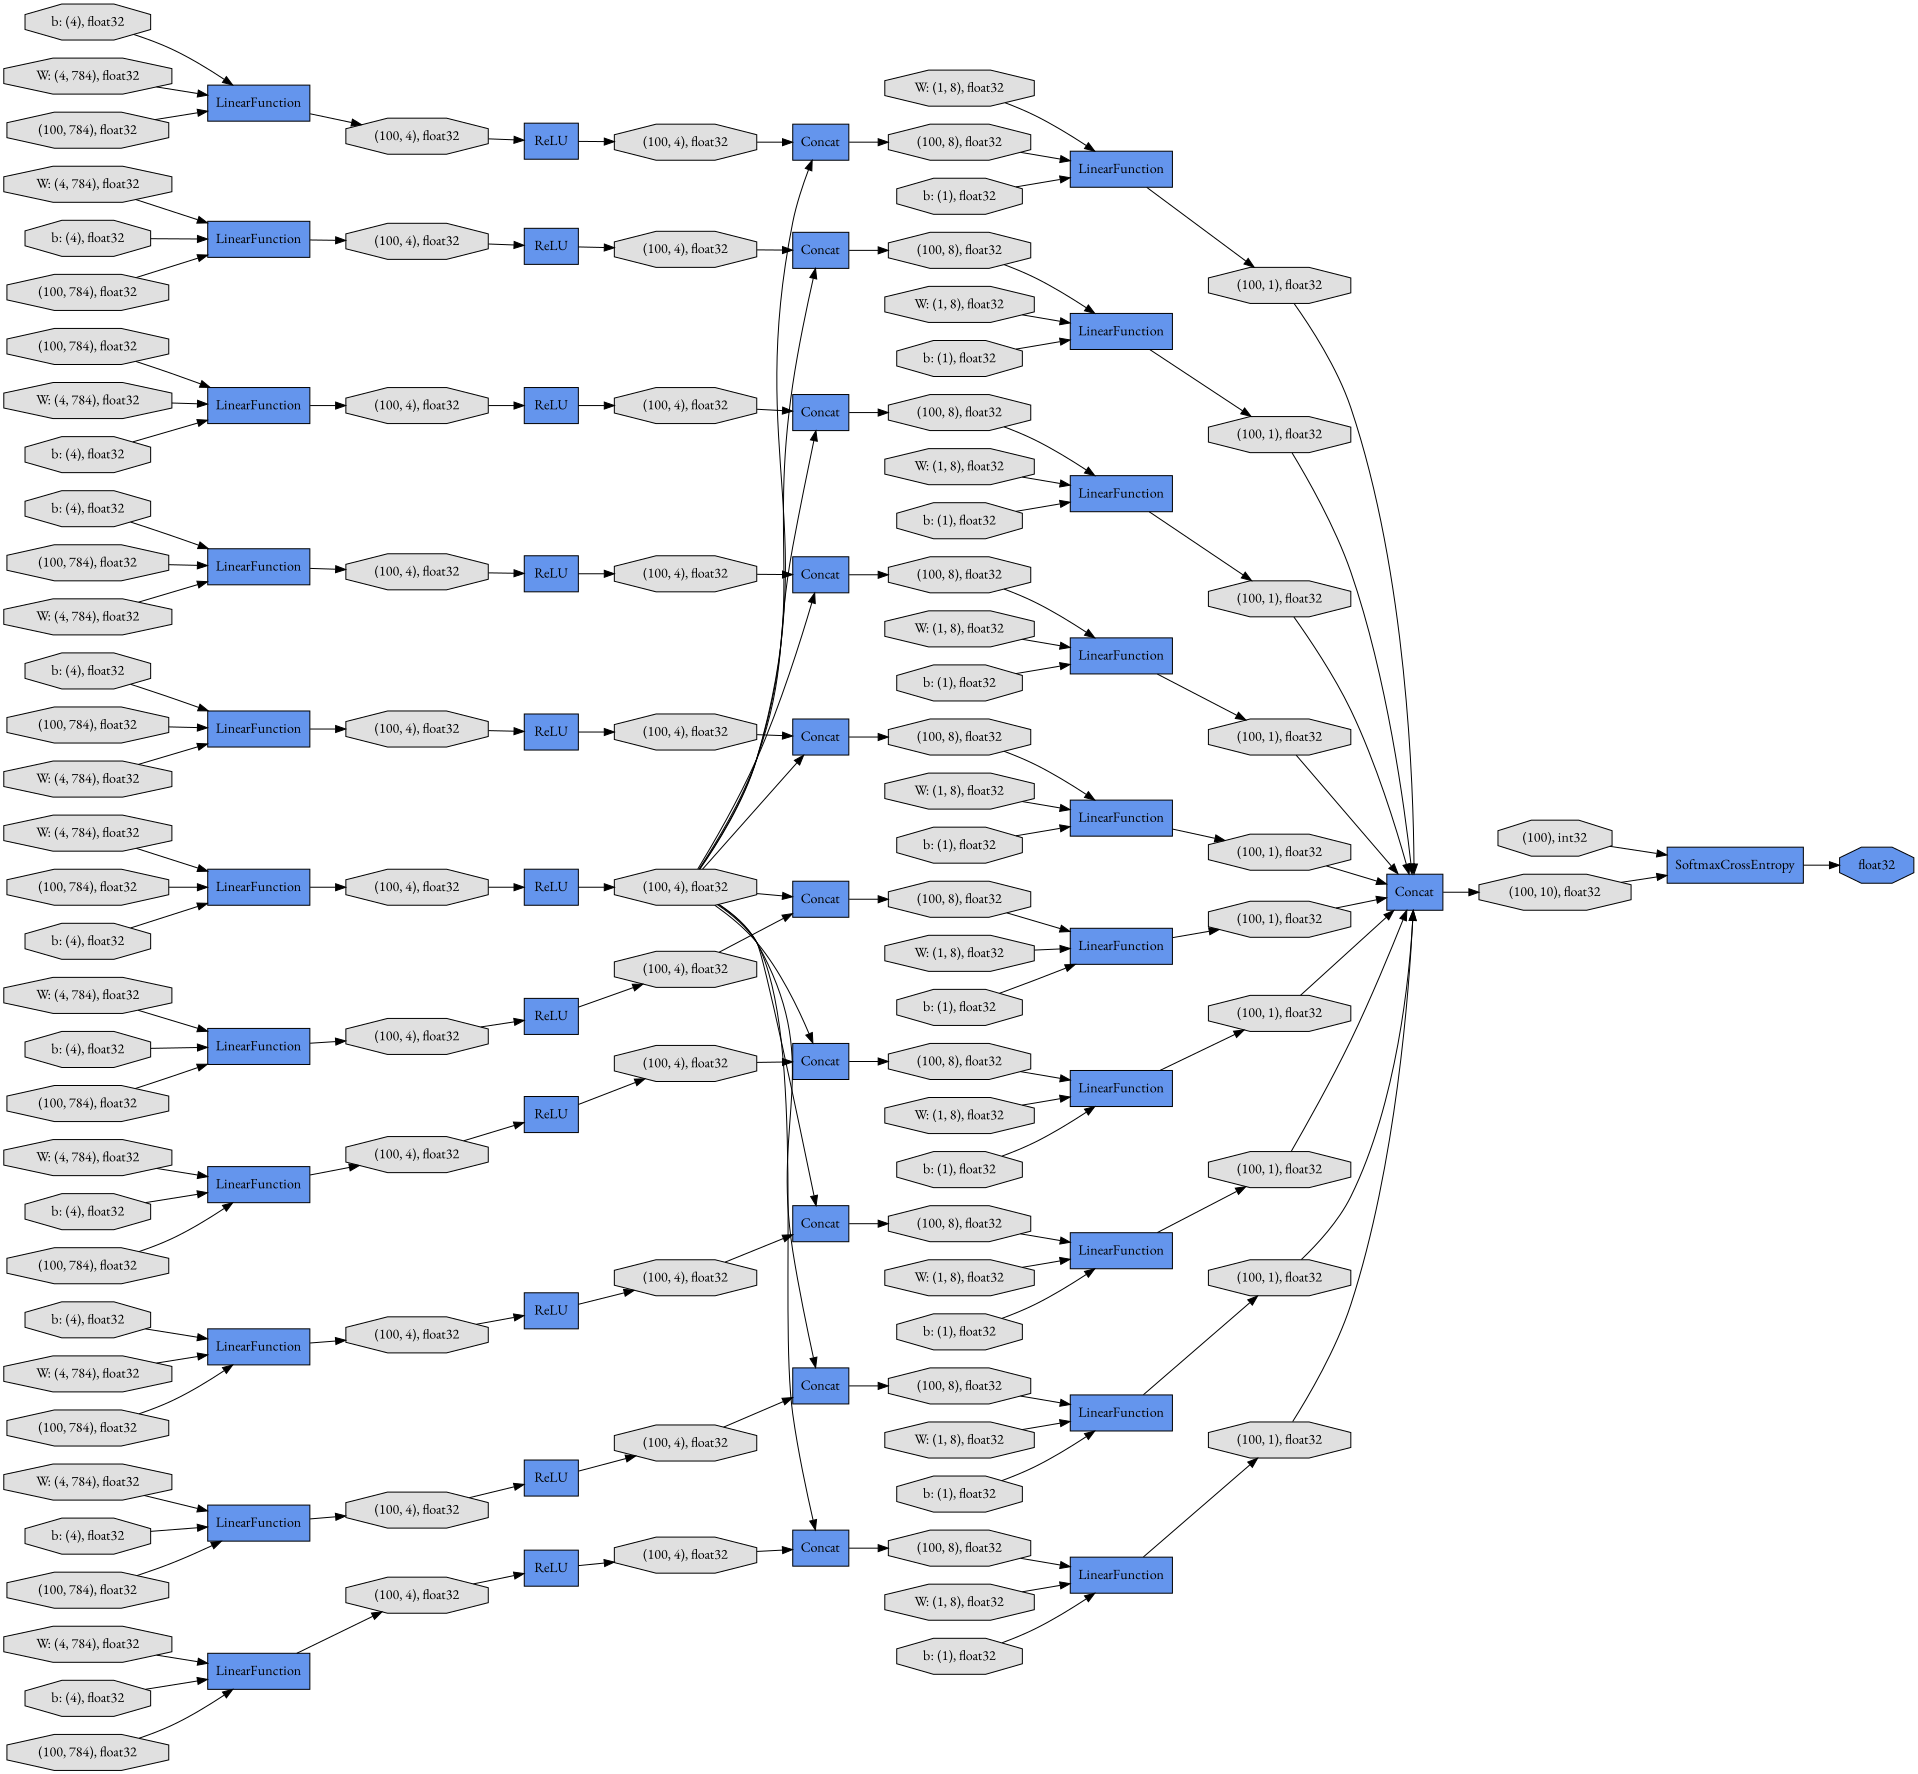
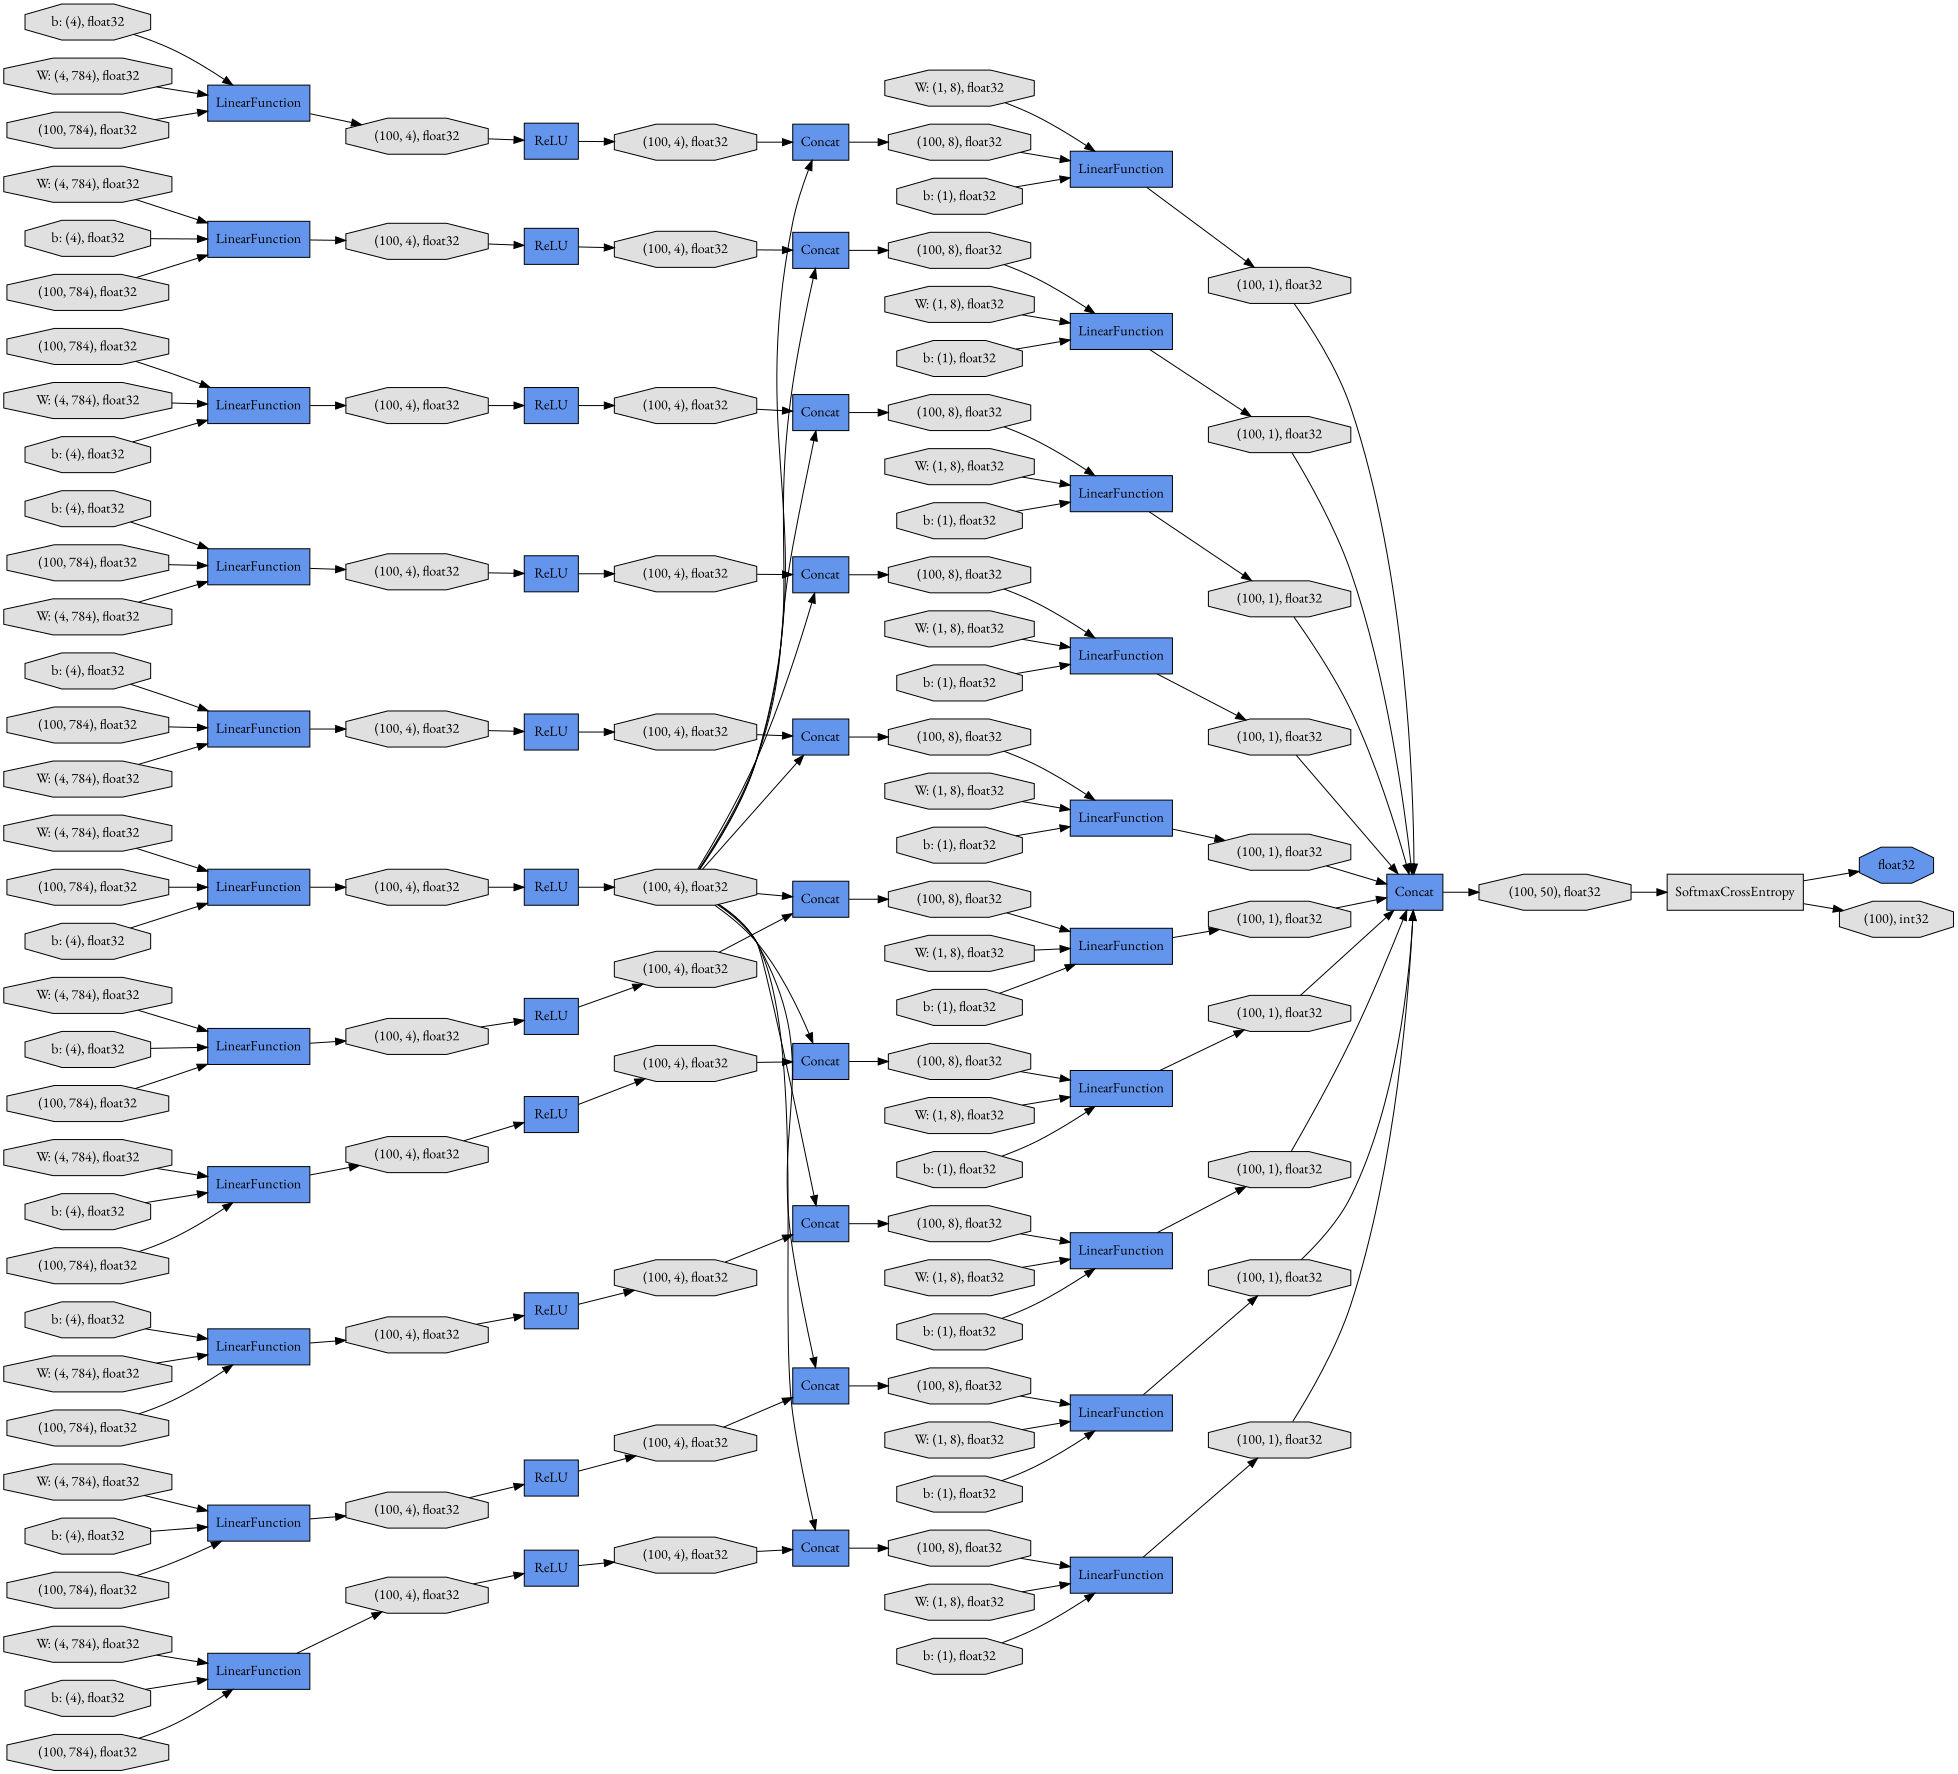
  digraph {
    fontname="EB Garamond"
    rankdir=LR
    node [fillcolor="#E0E0E0" fontname="EB Garamond" shape=octagon style=filled]
    edge [fontname="EB Garamond"]
    n1 [fillcolor="#6495ED" label=ReLU shape=record]
    n2 [label="(100, 4), float32"]
    n3 [fillcolor="#6495ED" label=Concat shape=record]
    n4 [fillcolor="#6495ED" label=Concat shape=record]
    n5 [fillcolor="#6495ED" label=Concat shape=record]
    n6 [fillcolor="#6495ED" label=Concat shape=record]
    n7 [fillcolor="#6495ED" label=Concat shape=record]
    n8 [fillcolor="#6495ED" label=Concat shape=record]
    n9 [fillcolor="#6495ED" label=Concat shape=record]
    n10 [fillcolor="#6495ED" label=Concat shape=record]
    n11 [fillcolor="#6495ED" label=Concat shape=record]
    n12 [fillcolor="#6495ED" label=Concat shape=record]
    n13 [label="b: (4), float32"]
    n14 [fillcolor="#6495ED" label=LinearFunction shape=record]
    n15 [label="(100, 4), float32"]
    n16 [fillcolor="#6495ED" label=LinearFunction shape=record]
    n17 [label="(100, 4), float32"]
-   n18 [fillcolor="#6495ED" label=SoftmaxCrossEntropy shape=record]
+   n18 [label=SoftmaxCrossEntropy shape=record]
    n19 [fillcolor="#6495ED" label=float32]
    n20 [label="W: (1, 8), float32"]
    n21 [fillcolor="#6495ED" label=LinearFunction shape=record]
    n22 [label="(100, 1), float32"]
    n23 [label="b: (4), float32"]
    n24 [fillcolor="#6495ED" label=LinearFunction shape=record]
    n25 [label="(100, 4), float32"]
    n26 [label="(100, 8), float32"]
    n27 [label="(100, 8), float32"]
    n28 [label="(100, 8), float32"]
    n29 [label="(100, 8), float32"]
    n30 [label="(100, 8), float32"]
    n31 [label="(100, 8), float32"]
    n32 [label="(100, 8), float32"]
    n33 [label="(100, 8), float32"]
    n34 [label="(100, 8), float32"]
    n35 [label="(100, 8), float32"]
    n36 [label="W: (4, 784), float32"]
    n37 [fillcolor="#6495ED" label=LinearFunction shape=record]
    n38 [label="(100, 4), float32"]
    n39 [label="b: (1), float32"]
    n40 [fillcolor="#6495ED" label=ReLU shape=record]
    n41 [label="(100, 4), float32"]
    n42 [label="W: (4, 784), float32"]
    n43 [label="W: (4, 784), float32"]
    n44 [fillcolor="#6495ED" label=ReLU shape=record]
    n45 [label="(100, 4), float32"]
    n46 [label="W: (1, 8), float32"]
    n47 [fillcolor="#6495ED" label=LinearFunction shape=record]
    n48 [label="(100, 1), float32"]
    n49 [label="(100, 784), float32"]
    n50 [fillcolor="#6495ED" label=LinearFunction shape=record]
    n51 [label="(100, 4), float32"]
    n52 [fillcolor="#6495ED" label=LinearFunction shape=record]
    n53 [label="(100, 4), float32"]
    n54 [fillcolor="#6495ED" label=ReLU shape=record]
    n55 [label="W: (4, 784), float32"]
    n56 [fillcolor="#6495ED" label=ReLU shape=record]
    n57 [label="(100, 4), float32"]
    n58 [label="(100, 4), float32"]
    n59 [label="b: (4), float32"]
    n60 [label="b: (1), float32"]
    n61 [label="(100), int32"]
    n62 [label="b: (4), float32"]
    n63 [label="b: (4), float32"]
    n64 [fillcolor="#6495ED" label=ReLU shape=record]
    n65 [label="(100, 4), float32"]
    n66 [label="W: (1, 8), float32"]
    n67 [fillcolor="#6495ED" label=LinearFunction shape=record]
    n68 [label="(100, 1), float32"]
    n69 [fillcolor="#6495ED" label=ReLU shape=record]
    n70 [label="(100, 4), float32"]
    n71 [label="(100, 784), float32"]
    n72 [label="b: (1), float32"]
    n73 [label="(100, 784), float32"]
    n74 [label="(100, 784), float32"]
    n75 [label="(100, 4), float32"]
    n76 [label="W: (4, 784), float32"]
    n77 [fillcolor="#6495ED" label=LinearFunction shape=record]
    n78 [label="(100, 4), float32"]
    n79 [label="W: (1, 8), float32"]
    n80 [fillcolor="#6495ED" label=LinearFunction shape=record]
    n81 [label="(100, 1), float32"]
    n82 [label="b: (4), float32"]
    n83 [fillcolor="#6495ED" label=ReLU shape=record]
    n84 [label="(100, 4), float32"]
    n85 [label="b: (1), float32"]
    n86 [fillcolor="#6495ED" label=ReLU shape=record]
    n87 [label="(100, 4), float32"]
    n88 [label="W: (4, 784), float32"]
    n89 [fillcolor="#6495ED" label=LinearFunction shape=record]
    n90 [label="(100, 4), float32"]
    n91 [label="W: (1, 8), float32"]
    n92 [fillcolor="#6495ED" label=LinearFunction shape=record]
    n93 [label="(100, 1), float32"]
    n94 [fillcolor="#6495ED" label=ReLU shape=record]
    n95 [label="(100, 4), float32"]
    n96 [label="b: (4), float32"]
    n97 [label="b: (1), float32"]
    n98 [fillcolor="#6495ED" label=ReLU shape=record]
    n99 [label="(100, 4), float32"]
    n100 [label="W: (4, 784), float32"]
    n101 [fillcolor="#6495ED" label=LinearFunction shape=record]
    n102 [label="(100, 1), float32"]
    n103 [fillcolor="#6495ED" label=Concat shape=record]
    n104 [label="W: (1, 8), float32"]
    n105 [fillcolor="#6495ED" label=LinearFunction shape=record]
    n106 [label="(100, 1), float32"]
    n107 [label="W: (1, 8), float32"]
    n108 [fillcolor="#6495ED" label=LinearFunction shape=record]
    n109 [label="(100, 1), float32"]
    n110 [label="b: (1), float32"]
-   n111 [label="(100, 10), float32"]
+   n111 [label="(100, 50), float32"]
    n112 [label="b: (1), float32"]
    n113 [label="W: (4, 784), float32"]
    n114 [fillcolor="#6495ED" label=LinearFunction shape=record]
    n115 [label="(100, 784), float32"]
    n116 [label="W: (1, 8), float32"]
    n117 [fillcolor="#6495ED" label=LinearFunction shape=record]
    n118 [label="(100, 1), float32"]
    n119 [label="b: (4), float32"]
    n120 [label="b: (1), float32"]
    n121 [label="(100, 4), float32"]
    n122 [label="W: (1, 8), float32"]
    n123 [fillcolor="#6495ED" label=LinearFunction shape=record]
    n124 [label="(100, 1), float32"]
    n125 [label="b: (1), float32"]
    n126 [fillcolor="#6495ED" label=LinearFunction shape=record]
    n127 [label="(100, 4), float32"]
    n128 [label="W: (1, 8), float32"]
    n129 [label="b: (4), float32"]
    n130 [fillcolor="#6495ED" label=LinearFunction shape=record]
    n131 [label="b: (1), float32"]
    n132 [label="W: (4, 784), float32"]
    n133 [label="b: (4), float32"]
    n134 [label="W: (4, 784), float32"]
    n135 [label="W: (4, 784), float32"]
    n136 [label="b: (4), float32"]
    n137 [label="(100, 784), float32"]
    n138 [label="(100, 784), float32"]
    n139 [label="(100, 784), float32"]
    n140 [label="(100, 784), float32"]
    n141 [label="(100, 784), float32"]
    n142 [label="(100, 784), float32"]
    n1 -> n2
    n2 -> n3
    n2 -> n4
    n2 -> n5
    n2 -> n6
    n2 -> n7
    n2 -> n8
    n2 -> n9
    n2 -> n10
    n2 -> n11
    n2 -> n12
    n3 -> n26
    n4 -> n27
    n5 -> n28
    n6 -> n29
    n7 -> n30
    n8 -> n31
    n9 -> n32
    n10 -> n33
    n11 -> n34
    n12 -> n35
    n13 -> n14
    n14 -> n15
    n15 -> n69
    n16 -> n17
    n17 -> n1
    n18 -> n19
    n20 -> n21
    n21 -> n22
    n22 -> n103
    n23 -> n24
    n24 -> n25
    n25 -> n83
    n26 -> n47
    n27 -> n67
    n28 -> n80
    n29 -> n92
    n30 -> n108
    n31 -> n105
    n32 -> n117
    n33 -> n21
    n34 -> n123
    n35 -> n101
    n36 -> n37
    n37 -> n38
    n38 -> n86
    n39 -> n21
    n40 -> n41
    n41 -> n8
    n42 -> n24
    n43 -> n16
    n44 -> n45
    n45 -> n10
    n46 -> n47
    n47 -> n48
    n48 -> n103
    n49 -> n50
    n50 -> n51
    n51 -> n64
    n52 -> n53
    n53 -> n54
    n54 -> n75
    n55 -> n50
    n56 -> n57
    n57 -> n3
    n58 -> n56
    n59 -> n37
    n60 -> n47
-   n61 -> n18
+   n18 -> n61
    n62 -> n50
    n63 -> n52
    n64 -> n65
    n65 -> n4
    n66 -> n67
    n67 -> n68
    n68 -> n103
    n69 -> n70
    n70 -> n5
    n71 -> n14
    n72 -> n67
    n73 -> n16
    n74 -> n52
    n75 -> n6
    n76 -> n77
    n77 -> n78
    n78 -> n94
    n79 -> n80
    n80 -> n81
    n81 -> n103
    n82 -> n77
    n83 -> n84
    n84 -> n7
    n85 -> n80
    n86 -> n87
    n87 -> n9
    n88 -> n89
    n89 -> n90
    n90 -> n98
    n91 -> n92
    n92 -> n93
    n93 -> n103
    n94 -> n95
    n95 -> n11
    n96 -> n89
    n97 -> n92
    n98 -> n99
    n99 -> n12
    n100 -> n14
    n101 -> n102
    n102 -> n103
    n103 -> n111
    n104 -> n105
    n105 -> n106
    n106 -> n103
    n107 -> n108
    n108 -> n109
    n109 -> n103
    n110 -> n105
    n111 -> n18
    n112 -> n108
    n113 -> n114
    n114 -> n58
    n115 -> n37
    n116 -> n117
    n117 -> n118
    n118 -> n103
    n119 -> n114
    n120 -> n117
    n121 -> n44
    n122 -> n123
    n123 -> n124
    n124 -> n103
    n125 -> n123
    n126 -> n127
    n127 -> n40
    n128 -> n101
    n129 -> n130
    n130 -> n121
    n131 -> n101
    n132 -> n52
    n133 -> n16
    n134 -> n126
    n135 -> n130
    n136 -> n126
    n137 -> n24
    n138 -> n77
    n139 -> n130
    n140 -> n126
    n141 -> n114
    n142 -> n89
  }
